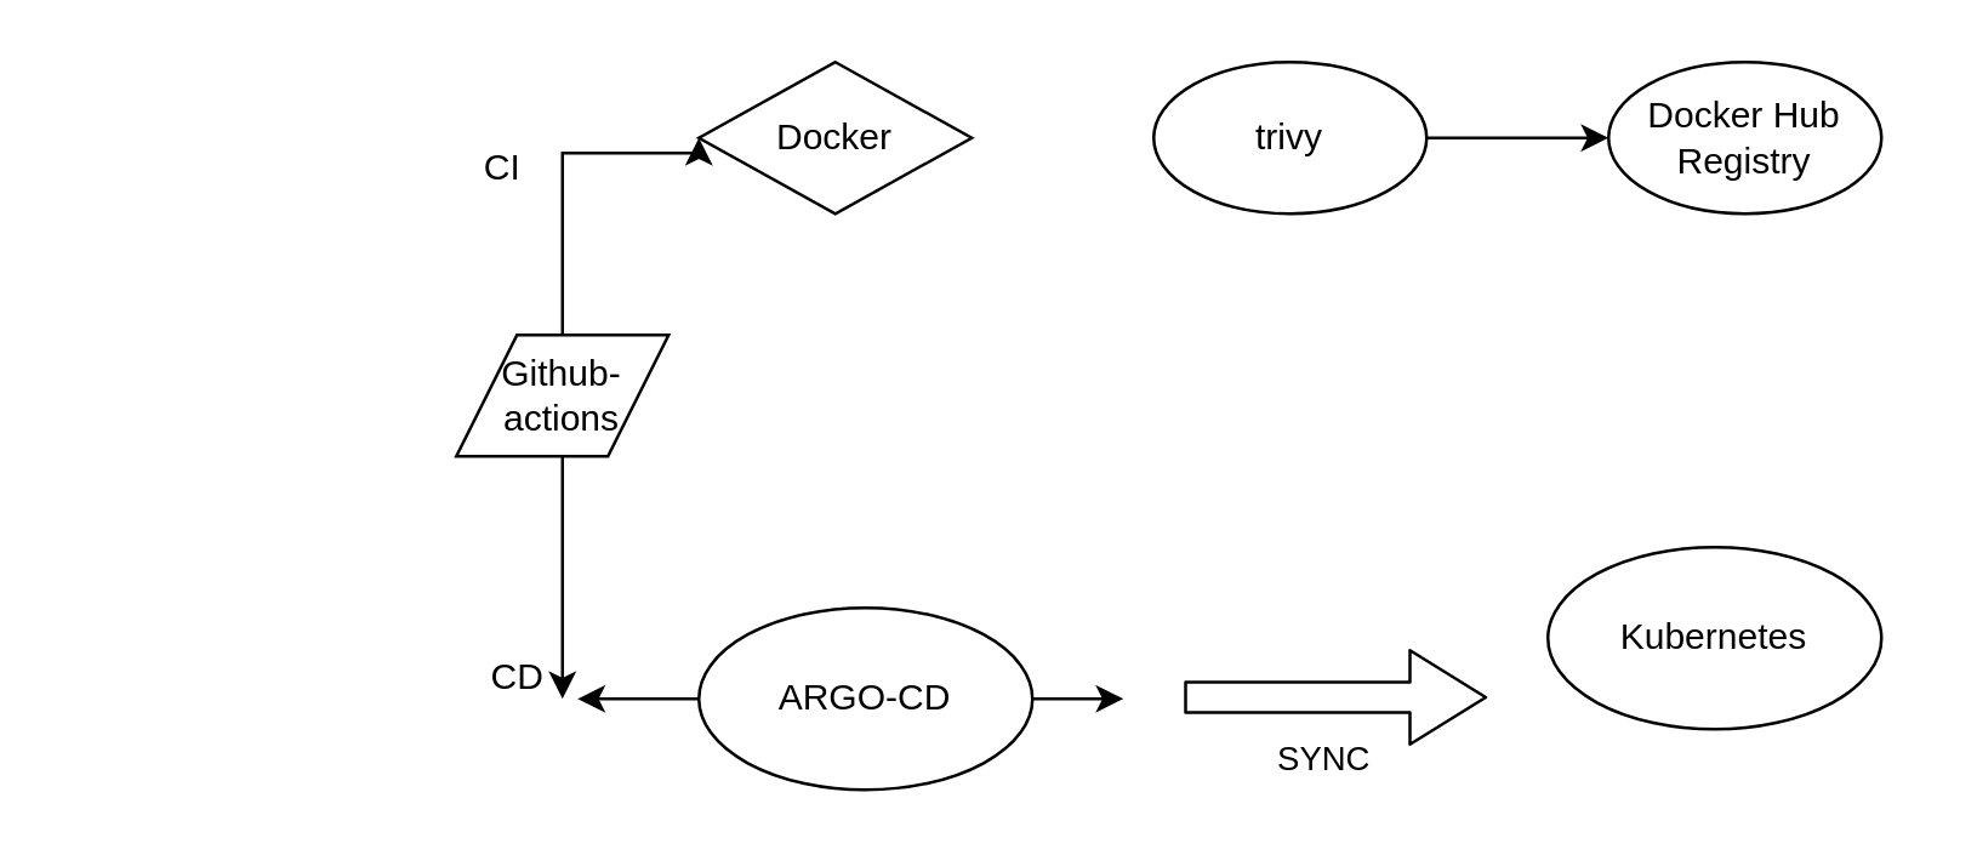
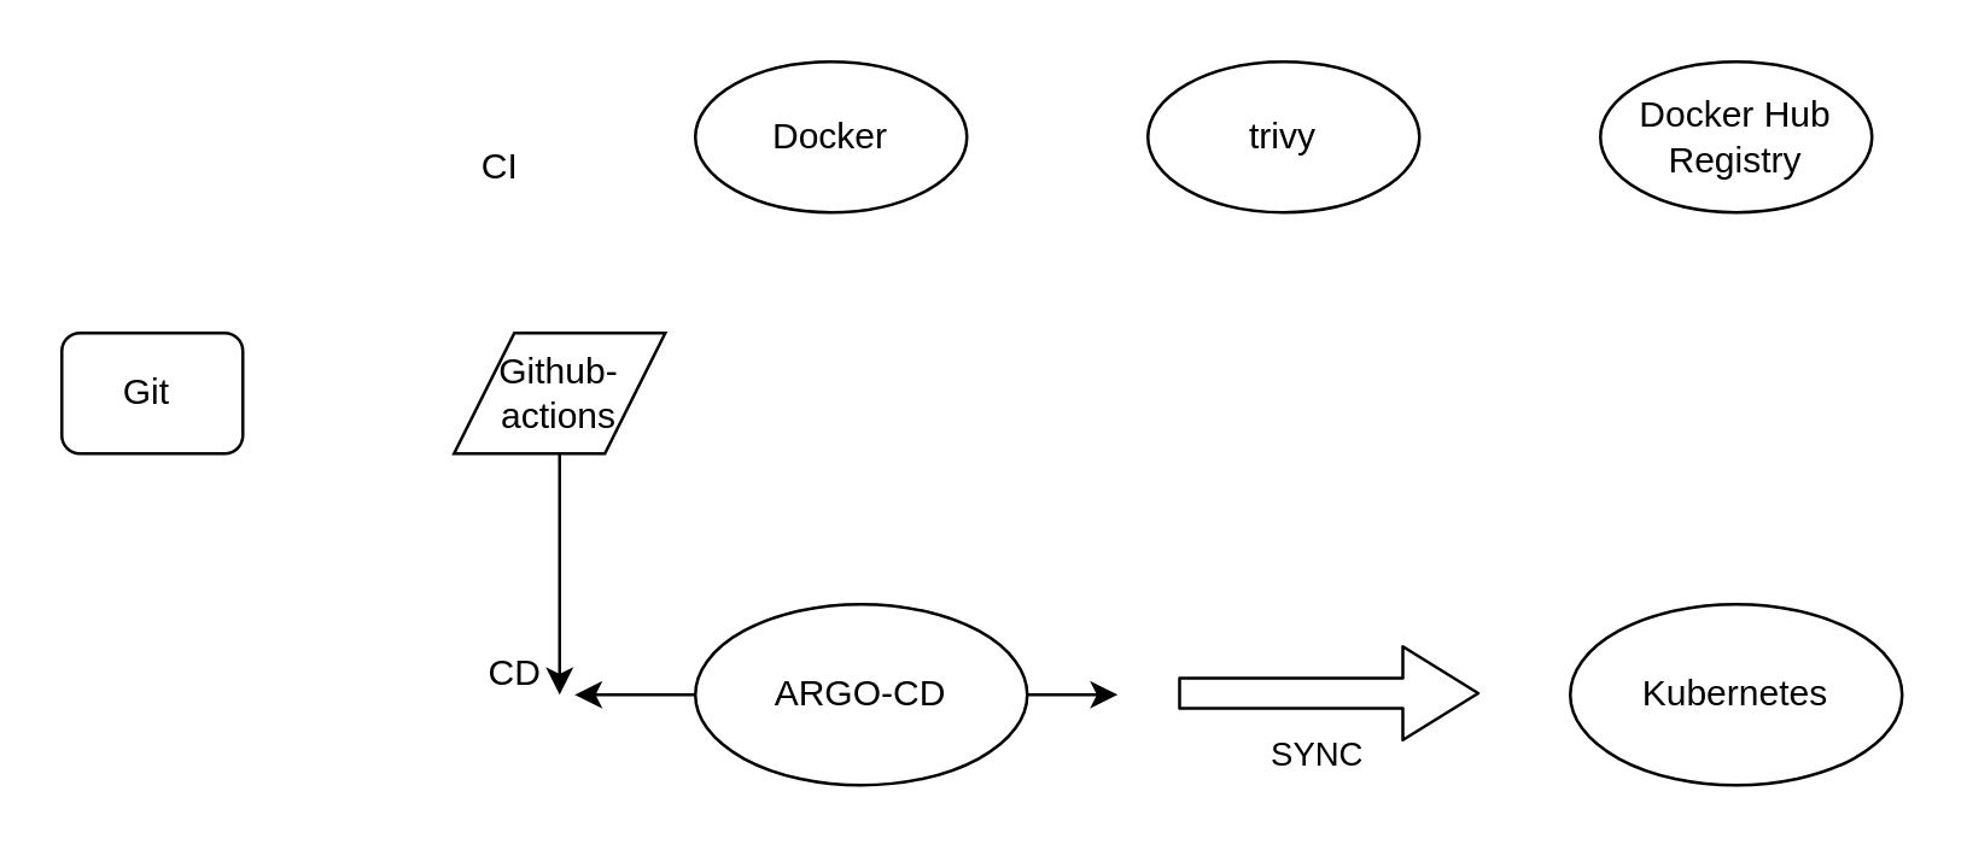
  <mxCell id="0" />
  <mxCell id="1" parent="0" />
- <mxCell id="3" style="edgeStyle=elbowEdgeStyle;rounded=0;orthogonalLoop=1;jettySize=auto;html=1;elbow=vertical;entryX=0;entryY=0.5;entryDx=0;entryDy=0;" edge="1" parent="1" source="5" target="6"><mxGeometry relative="1" as="geometry"><mxPoint x="180" y="40" as="targetPoint" /><Array as="points"><mxPoint x="185" y="50" /></Array></mxGeometry></mxCell>
+ <mxCell id="2" value="Git&amp;nbsp;" style="rounded=1;whiteSpace=wrap;html=1;" vertex="1" parent="1"><mxGeometry x="20" y="110" width="60" height="40" as="geometry" /></mxCell>
  <mxCell id="4" style="edgeStyle=orthogonalEdgeStyle;rounded=0;orthogonalLoop=1;jettySize=auto;html=1;" edge="1" parent="1" source="5"><mxGeometry relative="1" as="geometry"><mxPoint x="185" y="230" as="targetPoint" /></mxGeometry></mxCell>
  <mxCell id="5" value="Github-actions" style="shape=parallelogram;perimeter=parallelogramPerimeter;whiteSpace=wrap;html=1;fixedSize=1;" vertex="1" parent="1"><mxGeometry x="150" y="110" width="70" height="40" as="geometry" /></mxCell>
- <mxCell id="6" value="Docker" style="rhombus;whiteSpace=wrap;html=1;" vertex="1" parent="1"><mxGeometry x="230" y="20" width="90" height="50" as="geometry" /></mxCell>
+ <mxCell id="6" value="Docker" style="ellipse;whiteSpace=wrap;html=1;" vertex="1" parent="1"><mxGeometry x="230" y="20" width="90" height="50" as="geometry" /></mxCell>
  <mxCell id="7" value="CI" style="text;html=1;align=center;verticalAlign=middle;resizable=0;points=[];autosize=1;strokeColor=none;fillColor=none;" vertex="1" parent="1"><mxGeometry x="145" y="40" width="40" height="30" as="geometry" /></mxCell>
- <mxCell id="8" value="" style="edgeStyle=orthogonalEdgeStyle;rounded=0;orthogonalLoop=1;jettySize=auto;html=1;" edge="1" parent="1" source="9" target="10"><mxGeometry relative="1" as="geometry" /></mxCell>
  <mxCell id="9" value="trivy" style="ellipse;whiteSpace=wrap;html=1;" vertex="1" parent="1"><mxGeometry x="380" y="20" width="90" height="50" as="geometry" /></mxCell>
  <mxCell id="10" value="Docker Hub Registry" style="ellipse;whiteSpace=wrap;html=1;" vertex="1" parent="1"><mxGeometry x="530" y="20" width="90" height="50" as="geometry" /></mxCell>
  <mxCell id="11" style="edgeStyle=orthogonalEdgeStyle;rounded=0;orthogonalLoop=1;jettySize=auto;html=1;" edge="1" parent="1" source="13"><mxGeometry relative="1" as="geometry"><mxPoint x="190" y="230" as="targetPoint" /></mxGeometry></mxCell>
  <mxCell id="12" style="edgeStyle=orthogonalEdgeStyle;rounded=0;orthogonalLoop=1;jettySize=auto;html=1;" edge="1" parent="1" source="13"><mxGeometry relative="1" as="geometry"><mxPoint x="370" y="230" as="targetPoint" /></mxGeometry></mxCell>
  <mxCell id="13" value="ARGO-CD" style="ellipse;whiteSpace=wrap;html=1;" vertex="1" parent="1"><mxGeometry x="230" y="200" width="110" height="60" as="geometry" /></mxCell>
- <mxCell id="14" value="Kubernetes" style="ellipse;whiteSpace=wrap;html=1;" vertex="1" parent="1"><mxGeometry x="510" y="180" width="110" height="60" as="geometry" /></mxCell>
+ <mxCell id="14" value="Kubernetes" style="ellipse;whiteSpace=wrap;html=1;" vertex="1" parent="1"><mxGeometry x="520" y="200" width="110" height="60" as="geometry" /></mxCell>
  <mxCell id="15" value="CD&lt;div&gt;&lt;br&gt;&lt;/div&gt;" style="text;html=1;align=center;verticalAlign=middle;resizable=0;points=[];autosize=1;strokeColor=none;fillColor=none;" vertex="1" parent="1"><mxGeometry x="150" y="210" width="40" height="40" as="geometry" /></mxCell>
  <mxCell id="16" value="" style="edgeStyle=none;orthogonalLoop=1;jettySize=auto;html=1;shape=flexArrow;rounded=1;startSize=8;endSize=8;" edge="1" parent="1"><mxGeometry width="100" relative="1" as="geometry"><mxPoint x="390" y="229.5" as="sourcePoint" /><mxPoint x="490" y="229.5" as="targetPoint" /><Array as="points" /></mxGeometry></mxCell>
  <mxCell id="17" value="SYNC" style="edgeLabel;html=1;align=center;verticalAlign=middle;resizable=0;points=[];" vertex="1" connectable="0" parent="16"><mxGeometry x="0.504" y="-1" relative="1" as="geometry"><mxPoint x="-30" y="19" as="offset" /></mxGeometry></mxCell>
